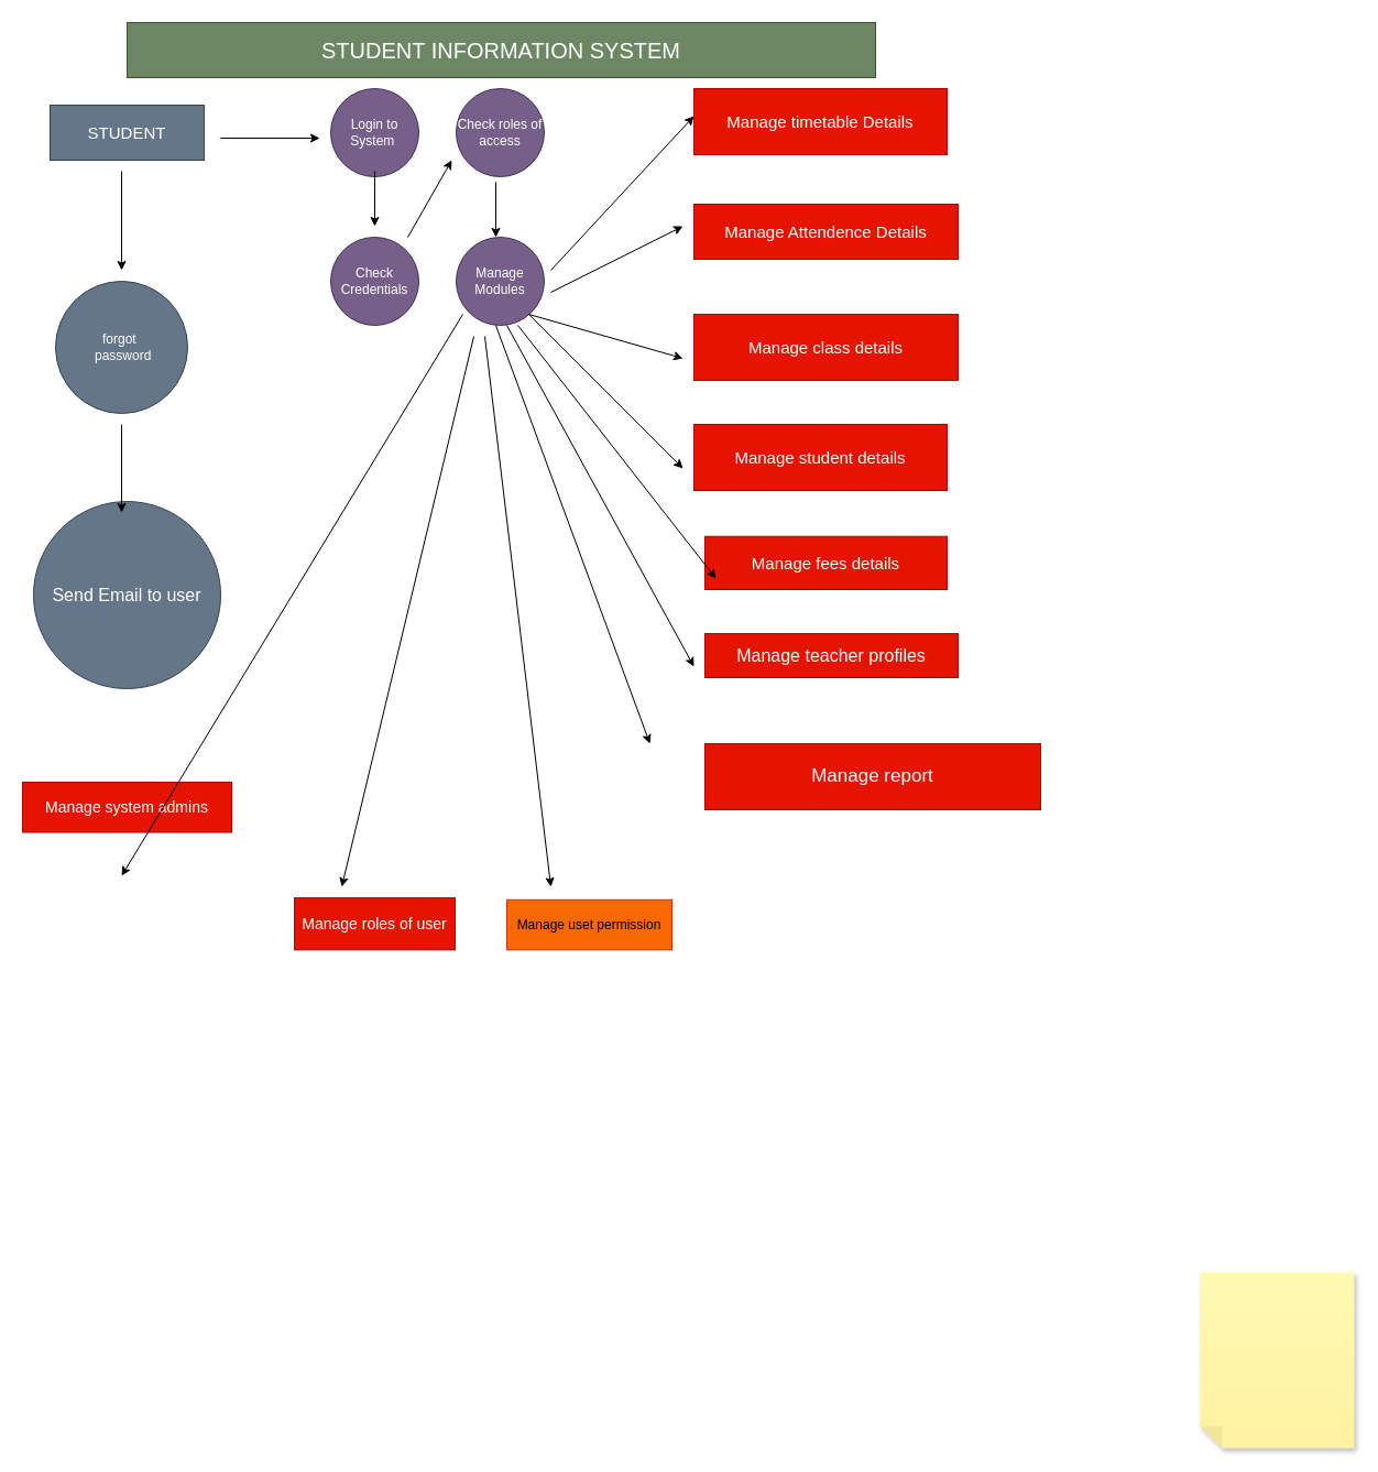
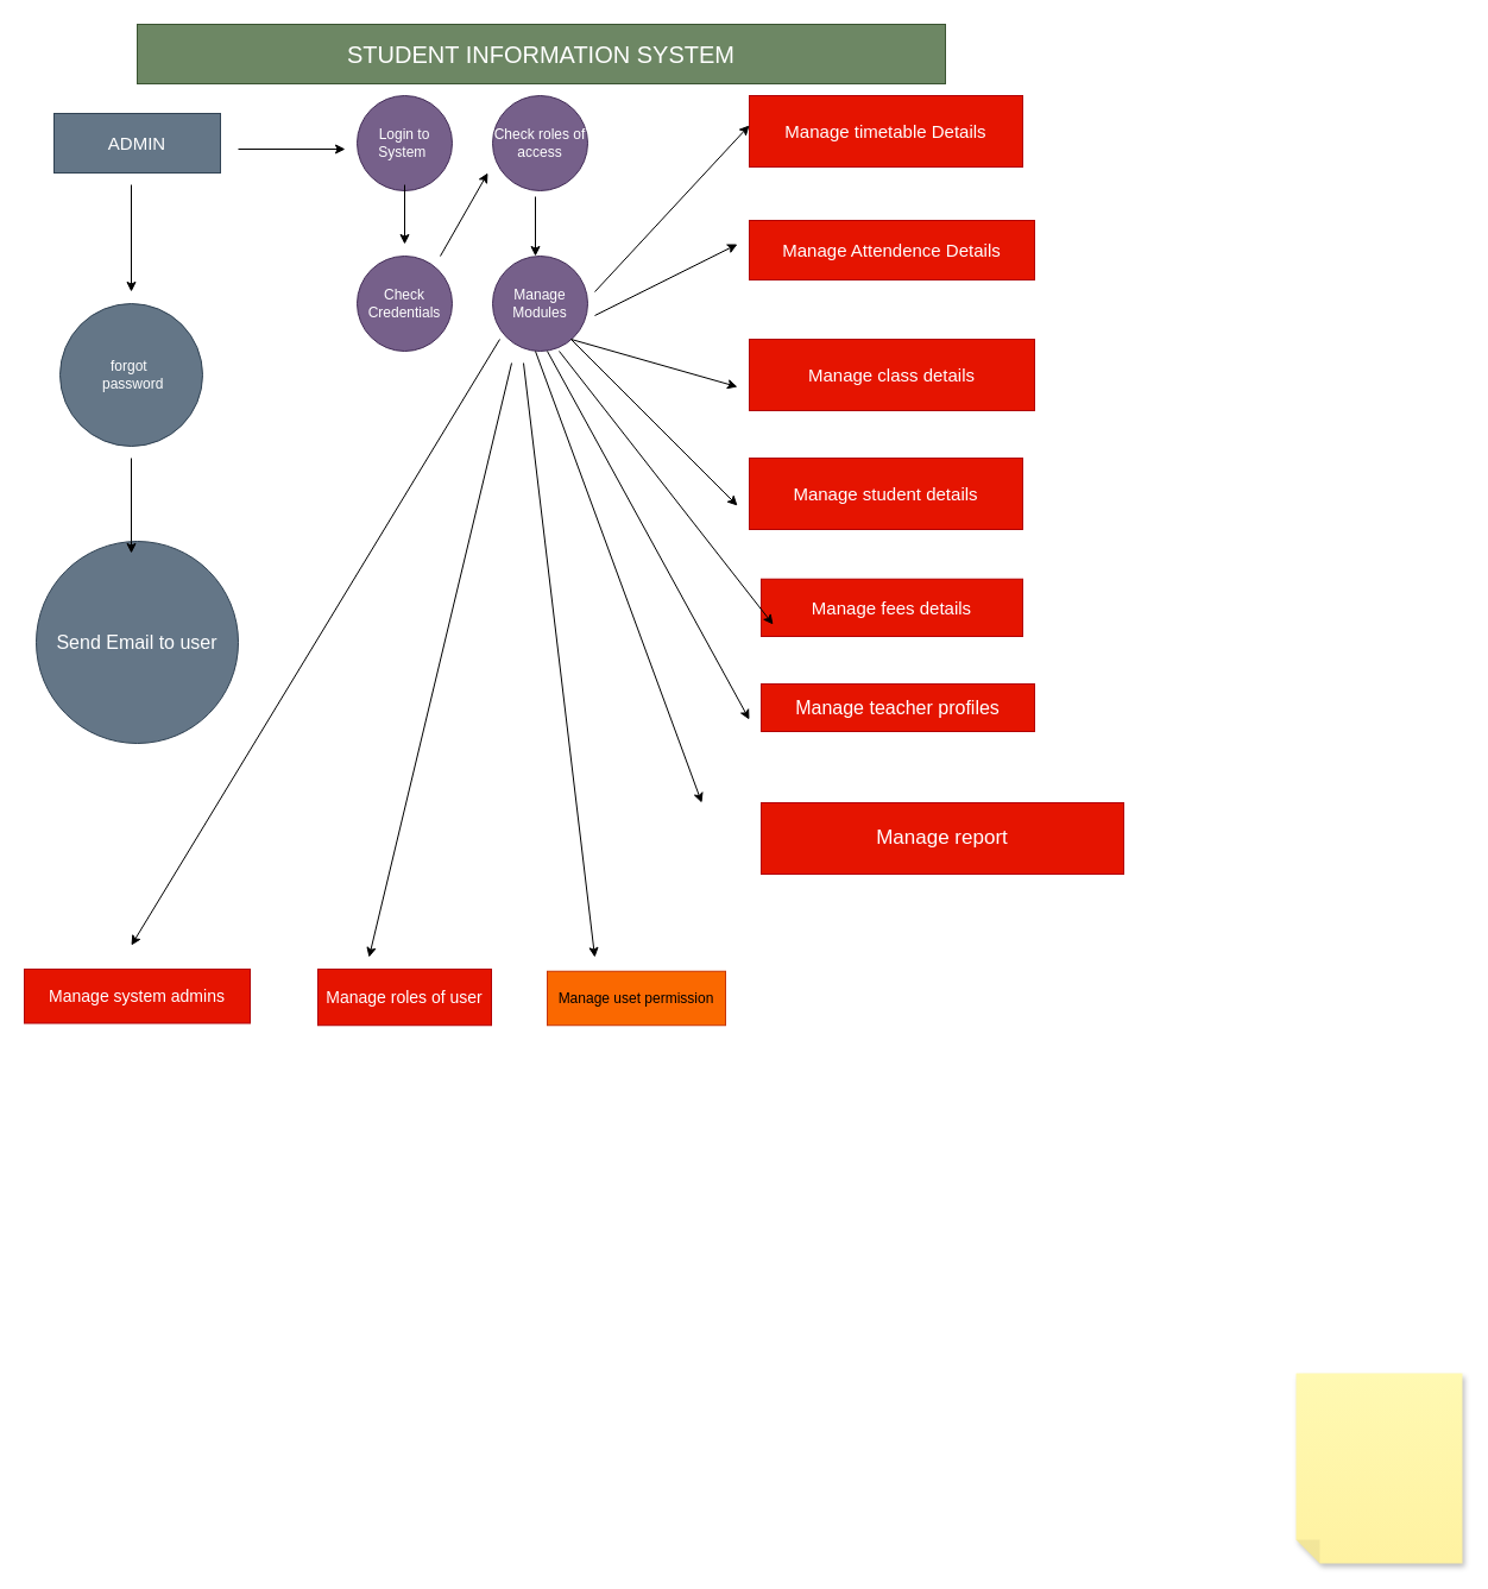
  <mxCell id="0" />
  <mxCell id="1" parent="0" />
  <mxCell id="2" value="&lt;font style=&quot;font-size: 20px;&quot;&gt;STUDENT INFORMATION SYSTEM&lt;/font&gt;" style="rounded=0;whiteSpace=wrap;html=1;fillColor=#6d8764;fontColor=#ffffff;strokeColor=#3A5431;" parent="1" vertex="1"><mxGeometry x="115" y="20" width="680" height="50" as="geometry" /></mxCell>
- <mxCell id="3" value="&lt;font style=&quot;font-size: 15px;&quot;&gt;STUDENT&lt;/font&gt;" style="rounded=0;whiteSpace=wrap;html=1;fillColor=#647687;fontColor=#ffffff;strokeColor=#314354;" parent="1" vertex="1"><mxGeometry x="45" y="95" width="140" height="50" as="geometry" /></mxCell>
+ <mxCell id="3" value="&lt;font style=&quot;font-size: 15px;&quot;&gt;ADMIN&lt;/font&gt;" style="rounded=0;whiteSpace=wrap;html=1;fillColor=#647687;fontColor=#ffffff;strokeColor=#314354;" parent="1" vertex="1"><mxGeometry x="45" y="95" width="140" height="50" as="geometry" /></mxCell>
  <mxCell id="4" value="Login to System&amp;nbsp;" style="ellipse;whiteSpace=wrap;html=1;aspect=fixed;fillColor=#76608a;fontColor=#ffffff;strokeColor=#432D57;" parent="1" vertex="1"><mxGeometry x="300" y="80" width="80" height="80" as="geometry" /></mxCell>
  <mxCell id="5" value="Check roles of access" style="ellipse;whiteSpace=wrap;html=1;aspect=fixed;fillColor=#76608a;fontColor=#ffffff;strokeColor=#432D57;" parent="1" vertex="1"><mxGeometry x="414" y="80" width="80" height="80" as="geometry" /></mxCell>
  <mxCell id="6" value="forgot&amp;nbsp;&lt;div&gt;&amp;nbsp;password&lt;/div&gt;" style="ellipse;whiteSpace=wrap;html=1;aspect=fixed;fillColor=#647687;fontColor=#ffffff;strokeColor=#314354;" parent="1" vertex="1"><mxGeometry x="50" y="255" width="120" height="120" as="geometry" /></mxCell>
  <mxCell id="7" value="&lt;font style=&quot;font-size: 16px;&quot;&gt;Send Email to user&lt;/font&gt;" style="ellipse;whiteSpace=wrap;html=1;aspect=fixed;fillColor=#647687;fontColor=#ffffff;strokeColor=#314354;" parent="1" vertex="1"><mxGeometry x="30" y="455" width="170" height="170" as="geometry" /></mxCell>
  <mxCell id="8" value="Check Credentials" style="ellipse;whiteSpace=wrap;html=1;aspect=fixed;fillColor=#76608a;fontColor=#ffffff;strokeColor=#432D57;" parent="1" vertex="1"><mxGeometry x="300" y="215" width="80" height="80" as="geometry" /></mxCell>
  <mxCell id="9" value="Manage Modules" style="ellipse;whiteSpace=wrap;html=1;aspect=fixed;fillColor=#76608a;fontColor=#ffffff;strokeColor=#432D57;" parent="1" vertex="1"><mxGeometry x="414" y="215" width="80" height="80" as="geometry" /></mxCell>
- <mxCell id="10" value="&lt;font style=&quot;font-size: 14px;&quot;&gt;Manage system admins&lt;/font&gt;" style="rounded=0;whiteSpace=wrap;html=1;fillColor=#e51400;fontColor=#ffffff;strokeColor=#B20000;" parent="1" vertex="1"><mxGeometry x="20" y="710" width="190" height="45.5" as="geometry" /></mxCell>
+ <mxCell id="10" value="&lt;font style=&quot;font-size: 14px;&quot;&gt;Manage system admins&lt;/font&gt;" style="rounded=0;whiteSpace=wrap;html=1;fillColor=#e51400;fontColor=#ffffff;strokeColor=#B20000;" parent="1" vertex="1"><mxGeometry x="20" y="815" width="190" height="45.5" as="geometry" /></mxCell>
  <mxCell id="11" value="&lt;font style=&quot;font-size: 14px;&quot;&gt;Manage roles of user&lt;/font&gt;" style="rounded=0;whiteSpace=wrap;html=1;fillColor=#e51400;fontColor=#ffffff;strokeColor=#B20000;" parent="1" vertex="1"><mxGeometry x="267" y="815" width="146" height="47.25" as="geometry" /></mxCell>
  <mxCell id="12" value="Manage uset permission" style="rounded=0;whiteSpace=wrap;html=1;fillColor=#fa6800;fontColor=#000000;strokeColor=#C73500;" parent="1" vertex="1"><mxGeometry x="460" y="816.75" width="150" height="45.5" as="geometry" /></mxCell>
  <mxCell id="13" value="&lt;font style=&quot;font-size: 15px;&quot;&gt;Manage timetable Details&lt;/font&gt;" style="rounded=0;whiteSpace=wrap;html=1;fillColor=#e51400;fontColor=#ffffff;strokeColor=#B20000;" parent="1" vertex="1"><mxGeometry x="630" y="80" width="230" height="60" as="geometry" /></mxCell>
  <mxCell id="14" value="&lt;font style=&quot;font-size: 15px;&quot;&gt;Manage class details&lt;/font&gt;" style="rounded=0;whiteSpace=wrap;html=1;fillColor=#e51400;fontColor=#ffffff;strokeColor=#B20000;" parent="1" vertex="1"><mxGeometry x="630" y="285" width="240" height="60" as="geometry" /></mxCell>
  <mxCell id="15" value="&lt;font style=&quot;font-size: 15px;&quot;&gt;Manage student details&lt;/font&gt;" style="rounded=0;whiteSpace=wrap;html=1;fillColor=#e51400;fontColor=#ffffff;strokeColor=#B20000;" parent="1" vertex="1"><mxGeometry x="630" y="385" width="230" height="60" as="geometry" /></mxCell>
  <mxCell id="16" value="&lt;font style=&quot;font-size: 15px;&quot;&gt;Manage fees details&lt;/font&gt;" style="rounded=0;whiteSpace=wrap;html=1;fillColor=#e51400;fontColor=#ffffff;strokeColor=#B20000;" parent="1" vertex="1"><mxGeometry x="640" y="486.75" width="220" height="48.25" as="geometry" /></mxCell>
  <mxCell id="17" value="&lt;font style=&quot;font-size: 16px;&quot;&gt;Manage teacher profiles&lt;/font&gt;" style="rounded=0;whiteSpace=wrap;html=1;fillColor=#e51400;fontColor=#ffffff;strokeColor=#B20000;" parent="1" vertex="1"><mxGeometry x="640" y="575" width="230" height="40" as="geometry" /></mxCell>
  <mxCell id="18" value="&lt;font style=&quot;font-size: 17px;&quot;&gt;Manage report&lt;/font&gt;" style="rounded=0;whiteSpace=wrap;html=1;fillColor=#e51400;fontColor=#ffffff;strokeColor=#B20000;" parent="1" vertex="1"><mxGeometry x="640" y="675" width="305" height="60" as="geometry" /></mxCell>
  <mxCell id="19" value="" style="endArrow=classic;html=1;rounded=0;" parent="1" edge="1"><mxGeometry width="50" height="50" relative="1" as="geometry"><mxPoint x="500" y="245" as="sourcePoint" /><mxPoint x="630" y="105" as="targetPoint" /></mxGeometry></mxCell>
  <mxCell id="20" value="" style="endArrow=classic;html=1;rounded=0;exitX=0.95;exitY=0.75;exitDx=0;exitDy=0;exitPerimeter=0;" parent="1" source="21" edge="1"><mxGeometry width="50" height="50" relative="1" as="geometry"><mxPoint x="530" y="265" as="sourcePoint" /><mxPoint x="640" y="215" as="targetPoint" /><Array as="points" /></mxGeometry></mxCell>
  <mxCell id="21" value="&lt;font style=&quot;font-size: 15px;&quot;&gt;Manage Attendence Details&lt;/font&gt;" style="rounded=0;whiteSpace=wrap;html=1;fillColor=#e51400;fontColor=#ffffff;strokeColor=#B20000;" parent="1" vertex="1"><mxGeometry x="630" y="185" width="240" height="50" as="geometry" /></mxCell>
  <mxCell id="22" value="" style="endArrow=classic;html=1;rounded=0;" parent="1" edge="1"><mxGeometry width="50" height="50" relative="1" as="geometry"><mxPoint x="500" y="265" as="sourcePoint" /><mxPoint x="620" y="205" as="targetPoint" /></mxGeometry></mxCell>
  <mxCell id="23" value="" style="endArrow=classic;html=1;rounded=0;exitX=0.825;exitY=0.875;exitDx=0;exitDy=0;exitPerimeter=0;" parent="1" source="9" edge="1"><mxGeometry width="50" height="50" relative="1" as="geometry"><mxPoint x="490" y="235" as="sourcePoint" /><mxPoint x="620" y="325" as="targetPoint" /></mxGeometry></mxCell>
  <mxCell id="24" value="" style="endArrow=classic;html=1;rounded=0;" parent="1" edge="1"><mxGeometry width="50" height="50" relative="1" as="geometry"><mxPoint x="480" y="285" as="sourcePoint" /><mxPoint x="620" y="425" as="targetPoint" /><Array as="points" /></mxGeometry></mxCell>
  <mxCell id="25" value="" style="endArrow=classic;html=1;rounded=0;" parent="1" edge="1"><mxGeometry width="50" height="50" relative="1" as="geometry"><mxPoint x="470" y="295" as="sourcePoint" /><mxPoint x="650" y="525" as="targetPoint" /></mxGeometry></mxCell>
  <mxCell id="26" value="" style="endArrow=classic;html=1;rounded=0;" parent="1" edge="1"><mxGeometry width="50" height="50" relative="1" as="geometry"><mxPoint x="460" y="295" as="sourcePoint" /><mxPoint x="630" y="605" as="targetPoint" /></mxGeometry></mxCell>
  <mxCell id="27" value="" style="endArrow=classic;html=1;rounded=0;" parent="1" edge="1"><mxGeometry width="50" height="50" relative="1" as="geometry"><mxPoint x="450" y="295" as="sourcePoint" /><mxPoint x="590" y="675" as="targetPoint" /></mxGeometry></mxCell>
  <mxCell id="28" value="" style="endArrow=classic;html=1;rounded=0;" parent="1" edge="1"><mxGeometry width="50" height="50" relative="1" as="geometry"><mxPoint x="440" y="305" as="sourcePoint" /><mxPoint x="500" y="805" as="targetPoint" /></mxGeometry></mxCell>
  <mxCell id="29" value="" style="endArrow=classic;html=1;rounded=0;" parent="1" edge="1"><mxGeometry width="50" height="50" relative="1" as="geometry"><mxPoint x="430" y="305" as="sourcePoint" /><mxPoint x="310" y="805" as="targetPoint" /></mxGeometry></mxCell>
  <mxCell id="30" value="" style="endArrow=classic;html=1;rounded=0;exitX=0.075;exitY=0.875;exitDx=0;exitDy=0;exitPerimeter=0;" parent="1" source="9" edge="1"><mxGeometry width="50" height="50" relative="1" as="geometry"><mxPoint x="400" y="315" as="sourcePoint" /><mxPoint x="110" y="795" as="targetPoint" /></mxGeometry></mxCell>
  <mxCell id="31" value="" style="endArrow=classic;html=1;rounded=0;" parent="1" edge="1"><mxGeometry width="50" height="50" relative="1" as="geometry"><mxPoint x="200" y="125" as="sourcePoint" /><mxPoint x="290" y="125" as="targetPoint" /></mxGeometry></mxCell>
  <mxCell id="32" value="" style="endArrow=classic;html=1;rounded=0;" parent="1" edge="1"><mxGeometry width="50" height="50" relative="1" as="geometry"><mxPoint x="110" y="155" as="sourcePoint" /><mxPoint x="110" y="245" as="targetPoint" /></mxGeometry></mxCell>
  <mxCell id="33" value="" style="endArrow=classic;html=1;rounded=0;" parent="1" edge="1"><mxGeometry width="50" height="50" relative="1" as="geometry"><mxPoint x="110" y="385" as="sourcePoint" /><mxPoint x="110" y="465" as="targetPoint" /><Array as="points"><mxPoint x="110" y="455" /></Array></mxGeometry></mxCell>
  <mxCell id="34" value="" style="endArrow=classic;html=1;rounded=0;exitX=0.5;exitY=0.938;exitDx=0;exitDy=0;exitPerimeter=0;" parent="1" source="4" edge="1"><mxGeometry width="50" height="50" relative="1" as="geometry"><mxPoint x="340" y="185" as="sourcePoint" /><mxPoint x="340" y="205" as="targetPoint" /></mxGeometry></mxCell>
  <mxCell id="35" value="" style="endArrow=classic;html=1;rounded=0;exitX=0.875;exitY=0;exitDx=0;exitDy=0;exitPerimeter=0;" parent="1" source="8" edge="1"><mxGeometry width="50" height="50" relative="1" as="geometry"><mxPoint x="360" y="475" as="sourcePoint" /><mxPoint x="410" y="145" as="targetPoint" /></mxGeometry></mxCell>
  <mxCell id="36" value="" style="endArrow=classic;html=1;rounded=0;" parent="1" edge="1"><mxGeometry width="50" height="50" relative="1" as="geometry"><mxPoint x="450" y="165" as="sourcePoint" /><mxPoint x="450" y="215" as="targetPoint" /></mxGeometry></mxCell>
  <mxCell id="37" value="" style="shape=note;whiteSpace=wrap;html=1;backgroundOutline=1;fontColor=#000000;darkOpacity=0.05;fillColor=#FFF9B2;strokeColor=none;fillStyle=solid;direction=west;gradientDirection=north;gradientColor=#FFF2A1;shadow=1;size=20;pointerEvents=1;" parent="1" vertex="1"><mxGeometry x="1090" y="1155" width="140" height="160" as="geometry" /></mxCell>
